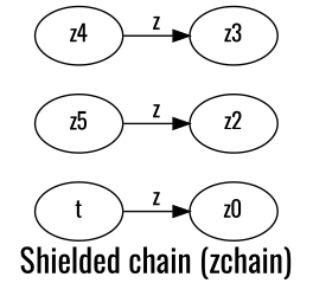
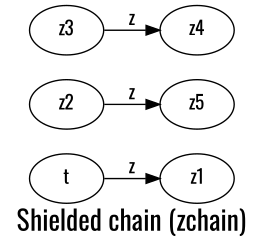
  digraph {
    fontname=Oswald
    fontsize=20
    label="Shielded chain (zchain)"
    rankdir=LR
    splines=true
    node [fontname=Oswald]
    edge [fontname=Oswald]
    t
-   z1 [label=z0]
+   z1
    z2
    z5
    z3
    z4
    t -> z1 [label=z]
-   z5 -> z2 [label=z]
-   z4 -> z3 [label=z]
+   z2 -> z5 [label=z]
+   z3 -> z4 [label=z]
  }
